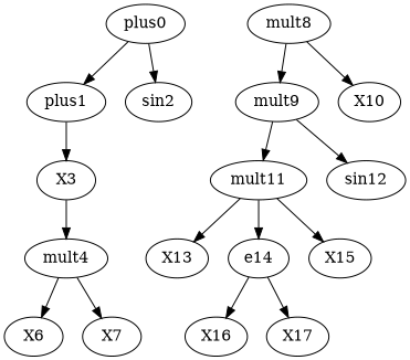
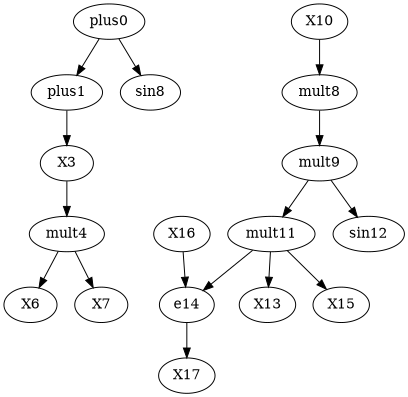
  digraph {
    plus0
    plus1
-   sin2
+   sin2 [label=sin8]
    X3
    mult4
    X6
    X7
    mult8
    mult9
    X10
    mult11
    sin12
    X13
    e14
    X15
    X16
    X17
    plus0 -> plus1
    plus0 -> sin2
    plus1 -> X3
    X3 -> mult4
    mult4 -> X6
    mult4 -> X7
    mult8 -> mult9
-   mult8 -> X10
+   X10 -> mult8
    mult9 -> mult11
    mult9 -> sin12
    mult11 -> X13
    mult11 -> e14
    mult11 -> X15
-   e14 -> X16
+   X16 -> e14
    e14 -> X17
  }
